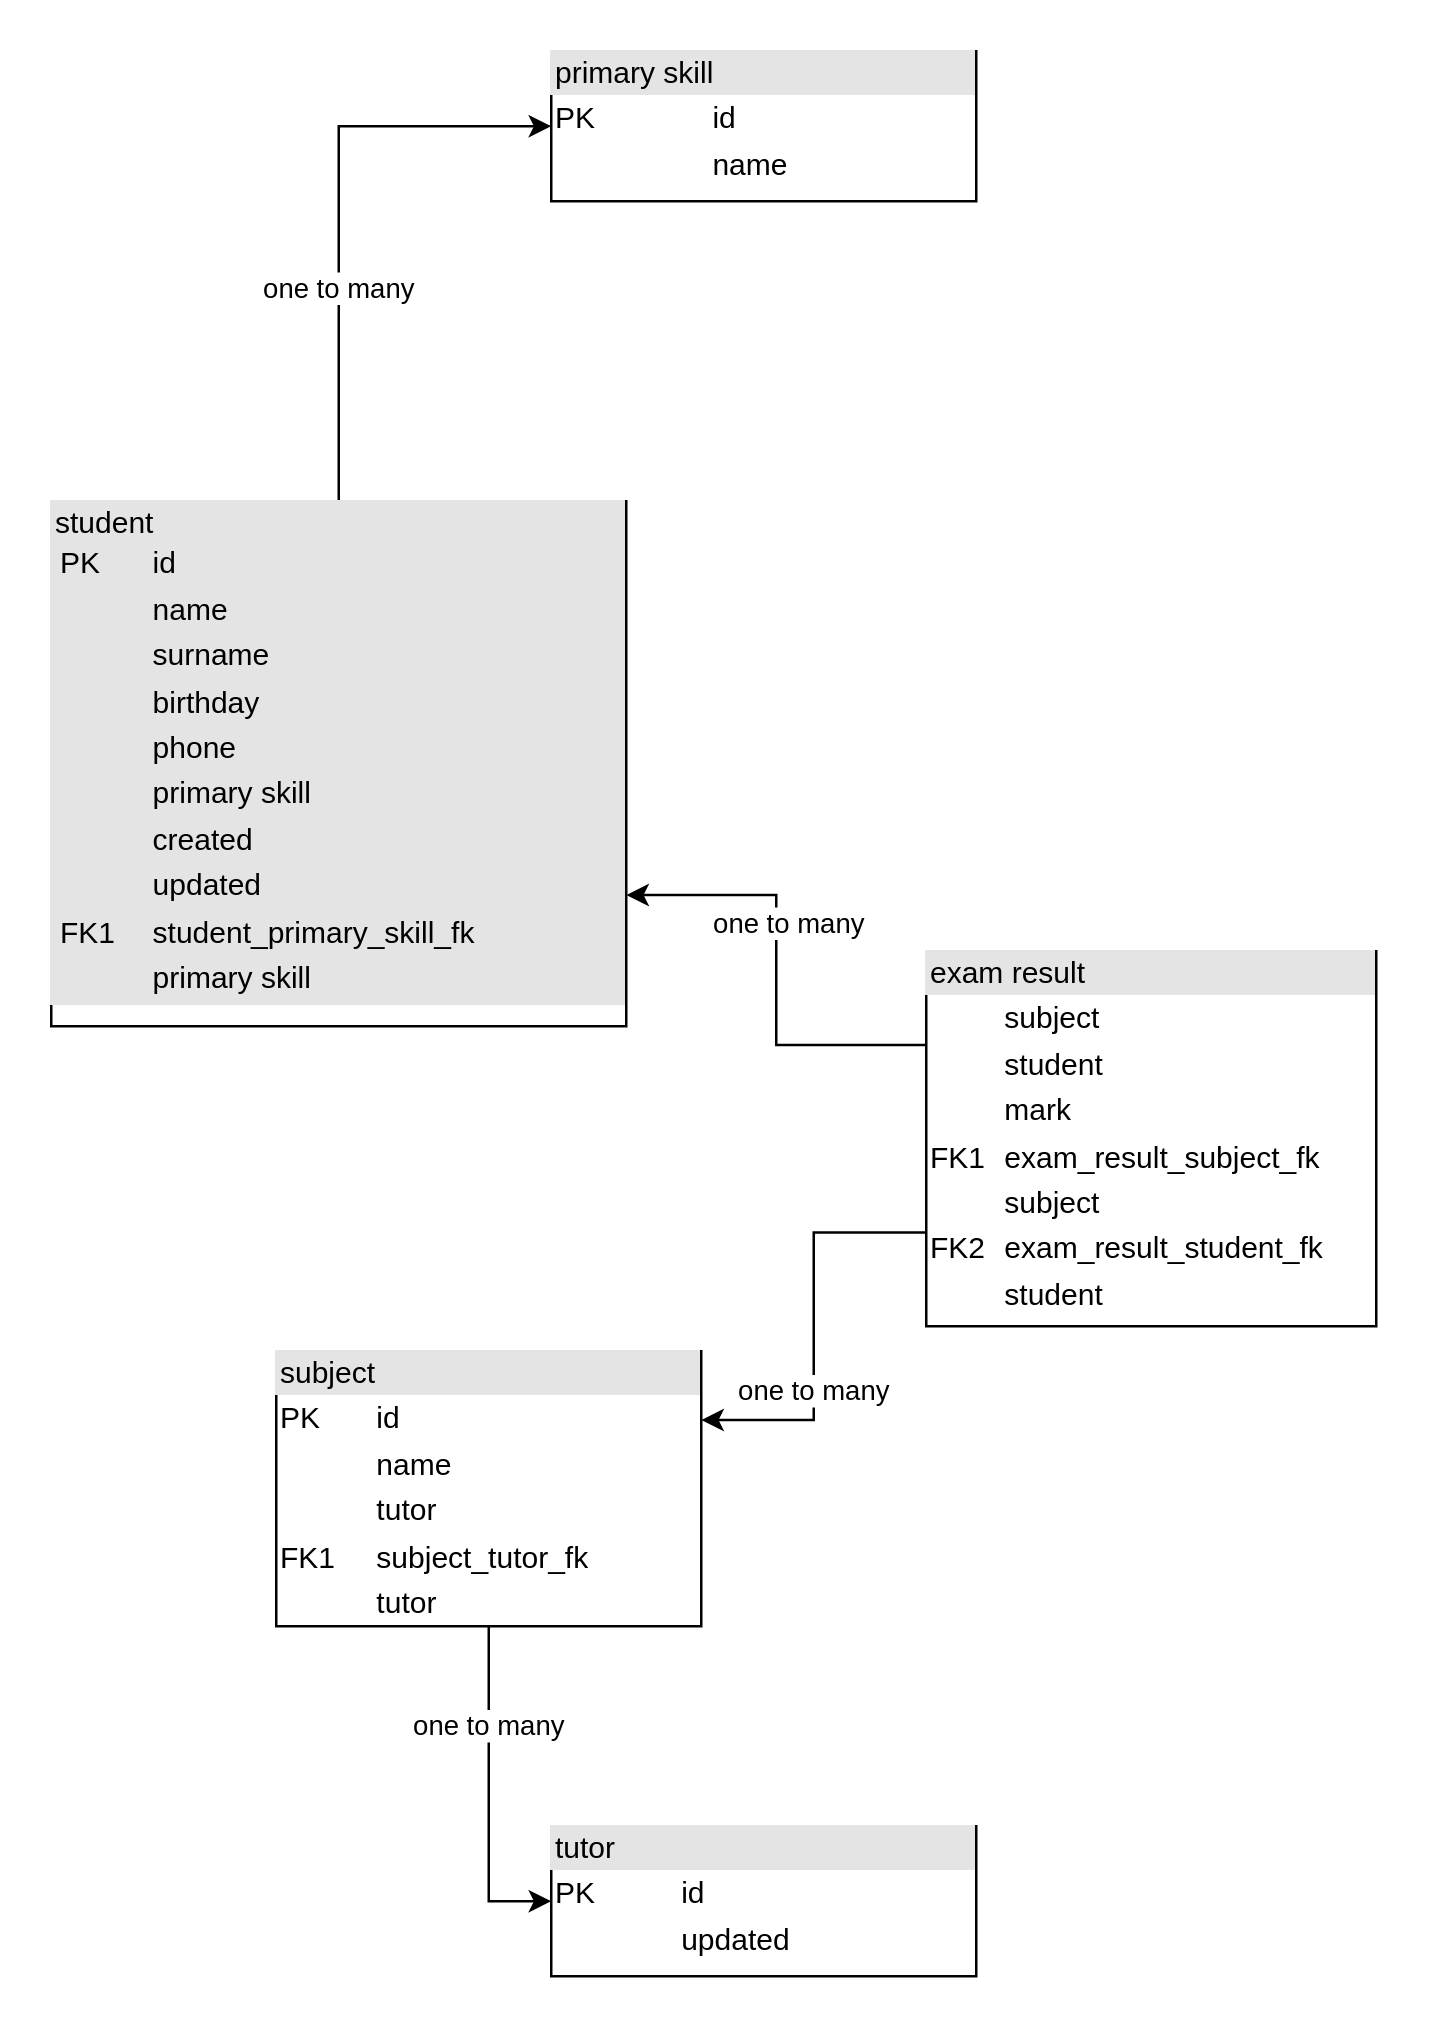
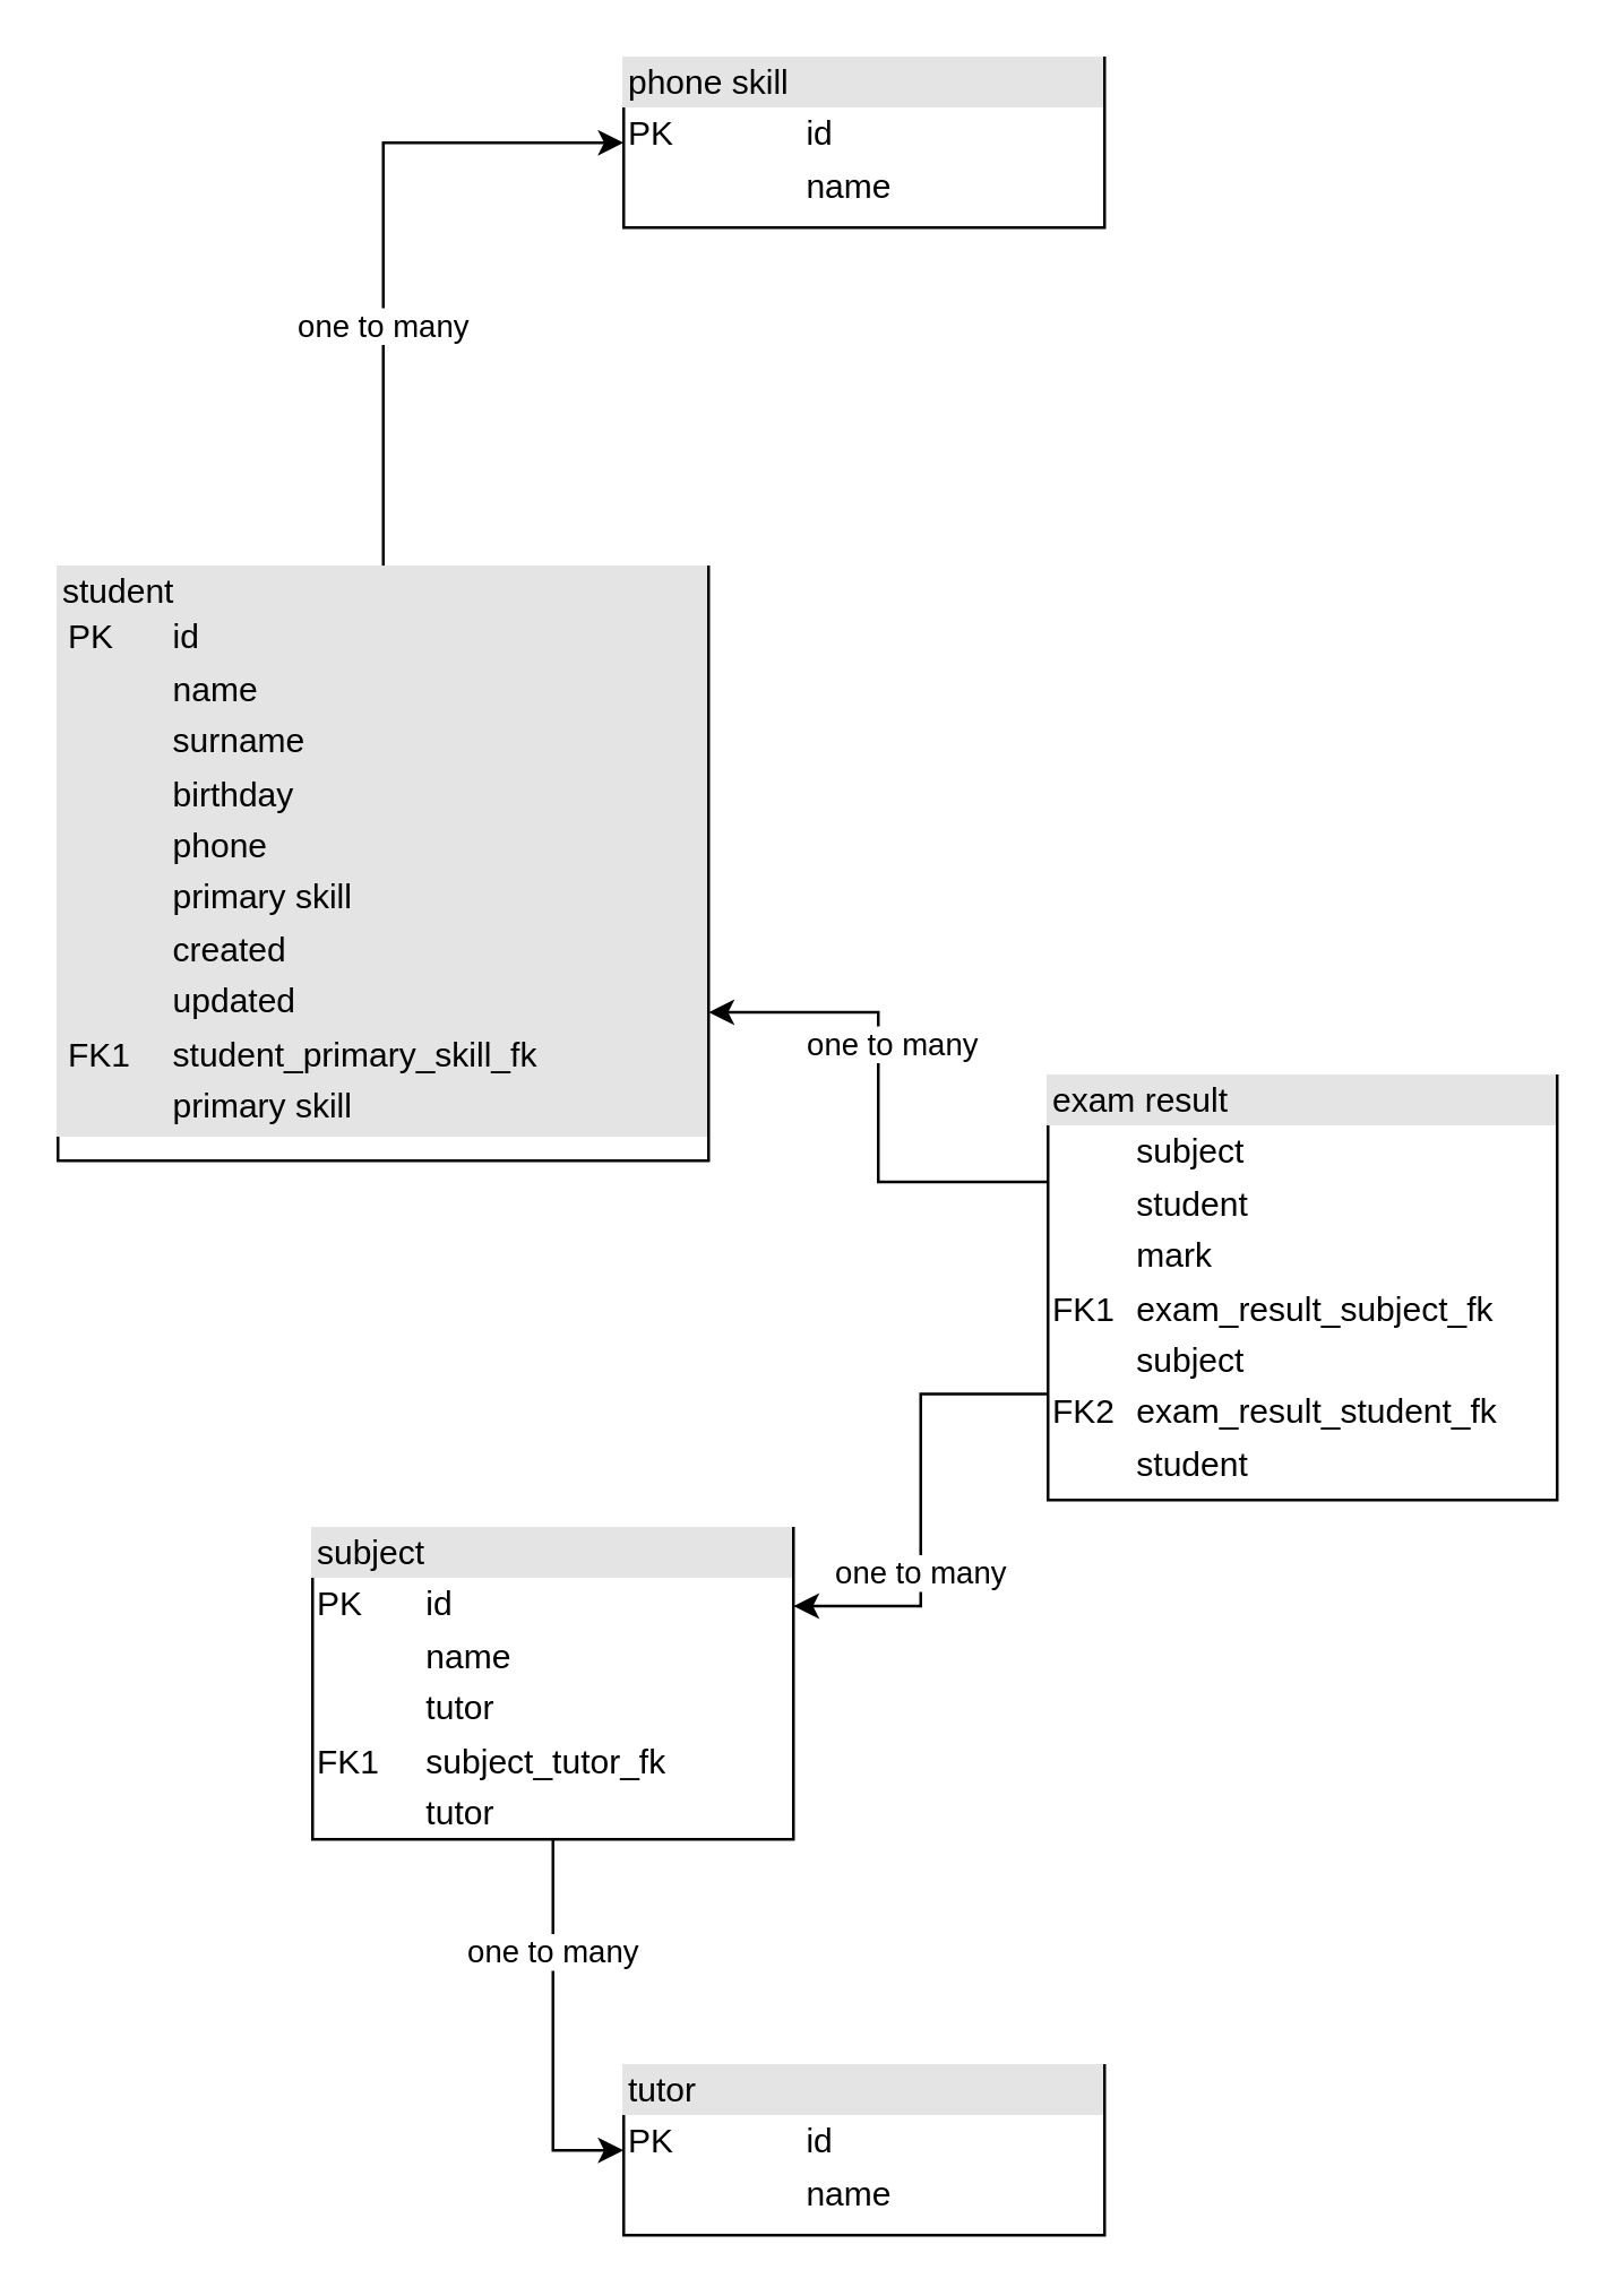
  <mxCell id="0" />
  <mxCell id="1" parent="0" />
  <mxCell id="2" style="edgeStyle=orthogonalEdgeStyle;rounded=0;orthogonalLoop=1;jettySize=auto;html=1;exitX=0.5;exitY=0;exitDx=0;exitDy=0;entryX=0;entryY=0.5;entryDx=0;entryDy=0;" edge="1" parent="1" source="4" target="5"><mxGeometry relative="1" as="geometry" /></mxCell>
  <mxCell id="3" value="one to many" style="edgeLabel;html=1;align=center;verticalAlign=middle;resizable=0;points=[];" vertex="1" connectable="0" parent="2"><mxGeometry x="-0.268" y="1" relative="1" as="geometry"><mxPoint as="offset" /></mxGeometry></mxCell>
  <mxCell id="4" value="&lt;div style=&quot;box-sizing: border-box ; width: 100% ; background: #e4e4e4 ; padding: 2px&quot;&gt;student&lt;table cellpadding=&quot;2&quot; cellspacing=&quot;0&quot; style=&quot;font-size: 1em ; width: 100%&quot;&gt;&lt;tbody&gt;&lt;tr&gt;&lt;td&gt;PK&lt;/td&gt;&lt;td&gt;id&lt;br&gt;&lt;/td&gt;&lt;/tr&gt;&lt;tr&gt;&lt;td&gt;&lt;br&gt;&lt;/td&gt;&lt;td&gt;name&lt;/td&gt;&lt;/tr&gt;&lt;tr&gt;&lt;td&gt;&lt;br&gt;&lt;/td&gt;&lt;td&gt;surname&lt;/td&gt;&lt;/tr&gt;&lt;tr&gt;&lt;td&gt;&lt;br&gt;&lt;/td&gt;&lt;td&gt;birthday&lt;/td&gt;&lt;/tr&gt;&lt;tr&gt;&lt;td&gt;&lt;br&gt;&lt;/td&gt;&lt;td&gt;phone&lt;/td&gt;&lt;/tr&gt;&lt;tr&gt;&lt;td&gt;&lt;br&gt;&lt;/td&gt;&lt;td&gt;primary skill&lt;/td&gt;&lt;/tr&gt;&lt;tr&gt;&lt;td&gt;&lt;br&gt;&lt;/td&gt;&lt;td&gt;created&lt;/td&gt;&lt;/tr&gt;&lt;tr&gt;&lt;td&gt;&lt;br&gt;&lt;/td&gt;&lt;td&gt;updated&lt;/td&gt;&lt;/tr&gt;&lt;tr&gt;&lt;td&gt;FK1&lt;/td&gt;&lt;td&gt;student_primary_skill_fk&lt;/td&gt;&lt;/tr&gt;&lt;tr&gt;&lt;td&gt;&lt;/td&gt;&lt;td&gt;primary skill&lt;br&gt;&lt;/td&gt;&lt;/tr&gt;&lt;/tbody&gt;&lt;/table&gt;&lt;/div&gt;" style="verticalAlign=top;align=left;overflow=fill;html=1;" vertex="1" parent="1"><mxGeometry x="20" y="200" width="230" height="210" as="geometry" /></mxCell>
- <mxCell id="5" value="&lt;div style=&quot;box-sizing: border-box ; width: 100% ; background: #e4e4e4 ; padding: 2px&quot;&gt;primary skill&lt;/div&gt;&lt;table style=&quot;width: 100% ; font-size: 1em&quot; cellpadding=&quot;2&quot; cellspacing=&quot;0&quot;&gt;&lt;tbody&gt;&lt;tr&gt;&lt;td&gt;PK&lt;/td&gt;&lt;td&gt;id&lt;/td&gt;&lt;/tr&gt;&lt;tr&gt;&lt;td&gt;&lt;br&gt;&lt;/td&gt;&lt;td&gt;name&lt;/td&gt;&lt;/tr&gt;&lt;/tbody&gt;&lt;/table&gt;" style="verticalAlign=top;align=left;overflow=fill;html=1;" vertex="1" parent="1"><mxGeometry x="220" y="20" width="170" height="60" as="geometry" /></mxCell>
+ <mxCell id="5" value="&lt;div style=&quot;box-sizing: border-box ; width: 100% ; background: #e4e4e4 ; padding: 2px&quot;&gt;phone skill&lt;/div&gt;&lt;table style=&quot;width: 100% ; font-size: 1em&quot; cellpadding=&quot;2&quot; cellspacing=&quot;0&quot;&gt;&lt;tbody&gt;&lt;tr&gt;&lt;td&gt;PK&lt;/td&gt;&lt;td&gt;id&lt;/td&gt;&lt;/tr&gt;&lt;tr&gt;&lt;td&gt;&lt;br&gt;&lt;/td&gt;&lt;td&gt;name&lt;/td&gt;&lt;/tr&gt;&lt;/tbody&gt;&lt;/table&gt;" style="verticalAlign=top;align=left;overflow=fill;html=1;" vertex="1" parent="1"><mxGeometry x="220" y="20" width="170" height="60" as="geometry" /></mxCell>
  <mxCell id="6" style="edgeStyle=orthogonalEdgeStyle;rounded=0;orthogonalLoop=1;jettySize=auto;html=1;exitX=0.5;exitY=1;exitDx=0;exitDy=0;entryX=0;entryY=0.5;entryDx=0;entryDy=0;" edge="1" parent="1" source="8" target="9"><mxGeometry relative="1" as="geometry" /></mxCell>
  <mxCell id="7" value="one to many" style="edgeLabel;html=1;align=center;verticalAlign=middle;resizable=0;points=[];" vertex="1" connectable="0" parent="6"><mxGeometry x="-0.422" y="-1" relative="1" as="geometry"><mxPoint as="offset" /></mxGeometry></mxCell>
  <mxCell id="8" value="&lt;div style=&quot;box-sizing: border-box ; width: 100% ; background: #e4e4e4 ; padding: 2px&quot;&gt;subject&lt;/div&gt;&lt;table style=&quot;width: 100% ; font-size: 1em&quot; cellpadding=&quot;2&quot; cellspacing=&quot;0&quot;&gt;&lt;tbody&gt;&lt;tr&gt;&lt;td&gt;PK&lt;/td&gt;&lt;td&gt;id&lt;/td&gt;&lt;/tr&gt;&lt;tr&gt;&lt;td&gt;&lt;br&gt;&lt;/td&gt;&lt;td&gt;name&lt;/td&gt;&lt;/tr&gt;&lt;tr&gt;&lt;td&gt;&lt;br&gt;&lt;/td&gt;&lt;td&gt;tutor&lt;/td&gt;&lt;/tr&gt;&lt;tr&gt;&lt;td&gt;FK1&lt;/td&gt;&lt;td&gt;subject_tutor_fk&lt;/td&gt;&lt;/tr&gt;&lt;tr&gt;&lt;td&gt;&lt;/td&gt;&lt;td&gt;tutor&lt;/td&gt;&lt;/tr&gt;&lt;/tbody&gt;&lt;/table&gt;" style="verticalAlign=top;align=left;overflow=fill;html=1;" vertex="1" parent="1"><mxGeometry x="110" y="540" width="170" height="110" as="geometry" /></mxCell>
- <mxCell id="9" value="&lt;div style=&quot;box-sizing: border-box ; width: 100% ; background: #e4e4e4 ; padding: 2px&quot;&gt;tutor&lt;/div&gt;&lt;table style=&quot;width: 100% ; font-size: 1em&quot; cellpadding=&quot;2&quot; cellspacing=&quot;0&quot;&gt;&lt;tbody&gt;&lt;tr&gt;&lt;td&gt;PK&lt;/td&gt;&lt;td&gt;id&lt;/td&gt;&lt;/tr&gt;&lt;tr&gt;&lt;td&gt;&lt;br&gt;&lt;/td&gt;&lt;td&gt;updated&lt;/td&gt;&lt;/tr&gt;&lt;/tbody&gt;&lt;/table&gt;" style="verticalAlign=top;align=left;overflow=fill;html=1;" vertex="1" parent="1"><mxGeometry x="220" y="730" width="170" height="60" as="geometry" /></mxCell>
+ <mxCell id="9" value="&lt;div style=&quot;box-sizing: border-box ; width: 100% ; background: #e4e4e4 ; padding: 2px&quot;&gt;tutor&lt;/div&gt;&lt;table style=&quot;width: 100% ; font-size: 1em&quot; cellpadding=&quot;2&quot; cellspacing=&quot;0&quot;&gt;&lt;tbody&gt;&lt;tr&gt;&lt;td&gt;PK&lt;/td&gt;&lt;td&gt;id&lt;/td&gt;&lt;/tr&gt;&lt;tr&gt;&lt;td&gt;&lt;br&gt;&lt;/td&gt;&lt;td&gt;name&lt;/td&gt;&lt;/tr&gt;&lt;/tbody&gt;&lt;/table&gt;" style="verticalAlign=top;align=left;overflow=fill;html=1;" vertex="1" parent="1"><mxGeometry x="220" y="730" width="170" height="60" as="geometry" /></mxCell>
  <mxCell id="10" style="edgeStyle=orthogonalEdgeStyle;rounded=0;orthogonalLoop=1;jettySize=auto;html=1;exitX=0;exitY=0.25;exitDx=0;exitDy=0;entryX=1;entryY=0.75;entryDx=0;entryDy=0;" edge="1" parent="1" source="14" target="4"><mxGeometry relative="1" as="geometry" /></mxCell>
  <mxCell id="11" value="one to many" style="edgeLabel;html=1;align=center;verticalAlign=middle;resizable=0;points=[];" vertex="1" connectable="0" parent="10"><mxGeometry x="0.217" y="-4" relative="1" as="geometry"><mxPoint y="1" as="offset" /></mxGeometry></mxCell>
  <mxCell id="12" style="edgeStyle=orthogonalEdgeStyle;rounded=0;orthogonalLoop=1;jettySize=auto;html=1;exitX=0;exitY=0.75;exitDx=0;exitDy=0;entryX=1;entryY=0.25;entryDx=0;entryDy=0;" edge="1" parent="1" source="14" target="8"><mxGeometry relative="1" as="geometry" /></mxCell>
  <mxCell id="13" value="one to many" style="edgeLabel;html=1;align=center;verticalAlign=middle;resizable=0;points=[];" vertex="1" connectable="0" parent="12"><mxGeometry x="0.303" y="-1" relative="1" as="geometry"><mxPoint y="1" as="offset" /></mxGeometry></mxCell>
  <mxCell id="14" value="&lt;div style=&quot;box-sizing: border-box ; width: 100% ; background: #e4e4e4 ; padding: 2px&quot;&gt;exam result&lt;/div&gt;&lt;table style=&quot;width: 100% ; font-size: 1em&quot; cellpadding=&quot;2&quot; cellspacing=&quot;0&quot;&gt;&lt;tbody&gt;&lt;tr&gt;&lt;td&gt;&lt;br&gt;&lt;/td&gt;&lt;td&gt;subject&lt;/td&gt;&lt;/tr&gt;&lt;tr&gt;&lt;td&gt;&lt;br&gt;&lt;/td&gt;&lt;td&gt;student&lt;/td&gt;&lt;/tr&gt;&lt;tr&gt;&lt;td&gt;&lt;br&gt;&lt;/td&gt;&lt;td&gt;mark&lt;/td&gt;&lt;/tr&gt;&lt;tr&gt;&lt;td&gt;FK1&lt;/td&gt;&lt;td&gt;exam_result_subject_fk&lt;/td&gt;&lt;/tr&gt;&lt;tr&gt;&lt;td&gt;&lt;/td&gt;&lt;td&gt;subject&lt;/td&gt;&lt;/tr&gt;&lt;tr&gt;&lt;td&gt;FK2&lt;/td&gt;&lt;td&gt;exam_result_student_fk&lt;/td&gt;&lt;/tr&gt;&lt;tr&gt;&lt;td&gt;&lt;br&gt;&lt;/td&gt;&lt;td&gt;student&lt;/td&gt;&lt;/tr&gt;&lt;/tbody&gt;&lt;/table&gt;" style="verticalAlign=top;align=left;overflow=fill;html=1;" vertex="1" parent="1"><mxGeometry x="370" y="380" width="180" height="150" as="geometry" /></mxCell>
